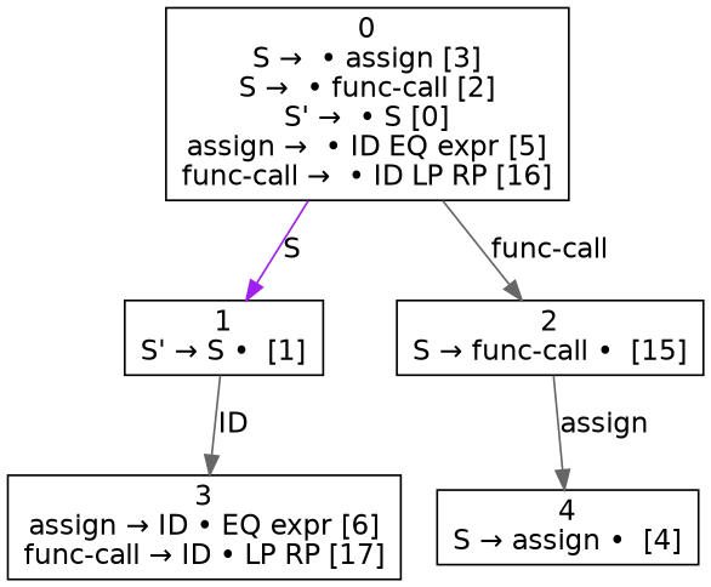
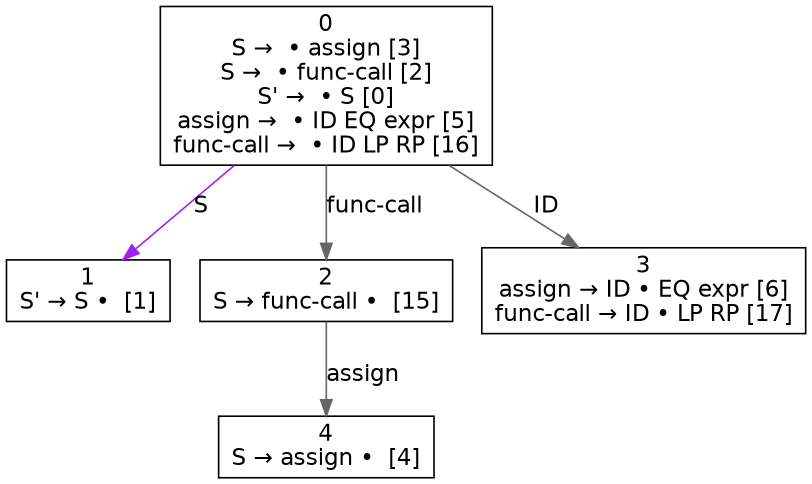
  digraph {
    node [fontname=Helvetica shape=box]
    edge [color=gray40 fontname=Helvetica]
    n1 [label=<0<br />S →  • assign [3]<br />S →  • func-call [2]<br />S' →  • S [0]<br />assign →  • ID EQ expr [5]<br />func-call →  • ID LP RP [16]>]
    n2 [label=<1<br />S' → S •  [1]>]
    n3 [label=<2<br />S → func-call •  [15]>]
    n4 [label=<3<br />assign → ID • EQ expr [6]<br />func-call → ID • LP RP [17]>]
    n5 [label=<4<br />S → assign •  [4]>]
    n1 -> n2 [color=purple label=S]
    n1 -> n3 [label="func-call"]
-   n2 -> n4 [label=ID]
+   n1 -> n4 [label=ID]
    n3 -> n5 [label=assign]
  }
